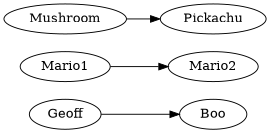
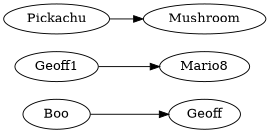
  digraph {
    rankdir=LR
    n1 [height=0.25 label=Boo width=1]
    n2 [height=0.25 label=Geoff width=1]
-   n3 [height=0.25 label=Mario1 width=1]
-   n4 [height=0.25 label=Mario2 width=1]
+   n3 [height=0.25 label=Geoff1 width=1]
+   n4 [height=0.25 label=Mario8 width=1]
    n5 [height=0.25 label=Mushroom width=1]
    n6 [height=0.25 label=Pickachu width=1]
-   n2 -> n1
+   n1 -> n2
    n3 -> n4
-   n5 -> n6
+   n6 -> n5
  }
